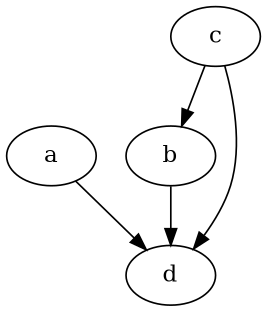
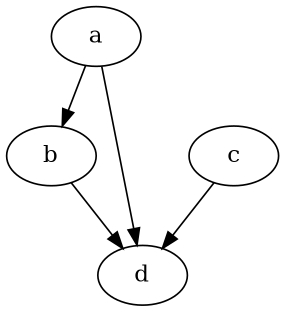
  digraph {
    node [Weight=3]
    edge [Weight=2]
    b
    a [Weight=2]
    d [Weight=2]
    c
    b -> d
-   c -> b [Weight=1]
+   a -> b [Weight=1]
    a -> d
    c -> d [Weight=1]
  }
